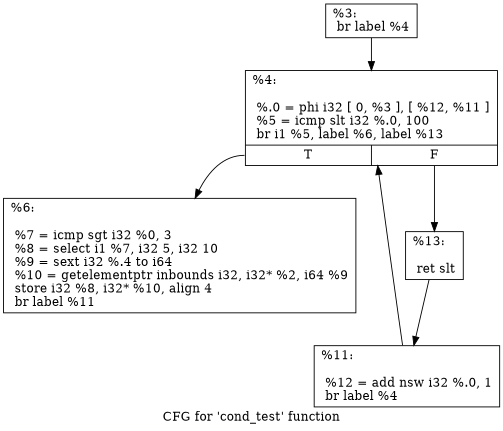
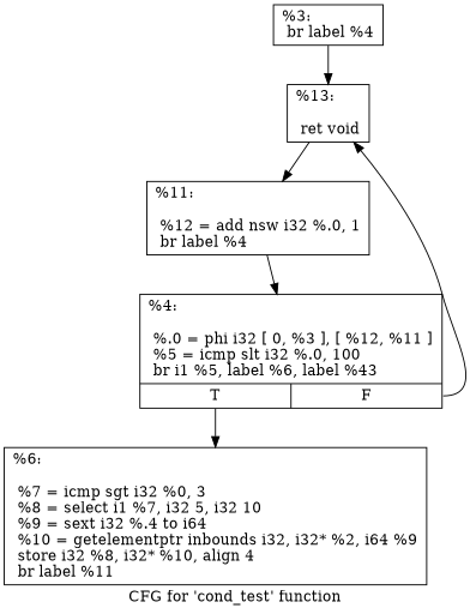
  digraph {
    label="CFG for 'cond_test' function"
    node [shape=record]
    n1 [label="{%3:\l  br label %4\l}"]
-   n2 [label="{%4:\l\l  %.0 = phi i32 [ 0, %3 ], [ %12, %11 ]\l  %5 = icmp slt i32 %.0, 100\l  br i1 %5, label %6, label %13\l|{<s0>T|<s1>F}}"]
+   n2 [label="{%4:\l\l  %.0 = phi i32 [ 0, %3 ], [ %12, %11 ]\l  %5 = icmp slt i32 %.0, 100\l  br i1 %5, label %6, label %43\l|{<s0>T|<s1>F}}"]
    n3 [label="{%6:\l\l  %7 = icmp sgt i32 %0, 3\l  %8 = select i1 %7, i32 5, i32 10\l  %9 = sext i32 %.4 to i64\l  %10 = getelementptr inbounds i32, i32* %2, i64 %9\l  store i32 %8, i32* %10, align 4\l  br label %11\l}"]
-   n4 [label="{%13:\l\l  ret slt\l}"]
+   n4 [label="{%13:\l\l  ret void\l}"]
    n5 [label="{%11:\l\l  %12 = add nsw i32 %.0, 1\l  br label %4\l}"]
-   n1 -> n2
+   n1 -> n4
    n2 -> n3 [tailport=s0]
    n2 -> n4 [tailport=s1]
    n4 -> n5
    n5 -> n2
  }
